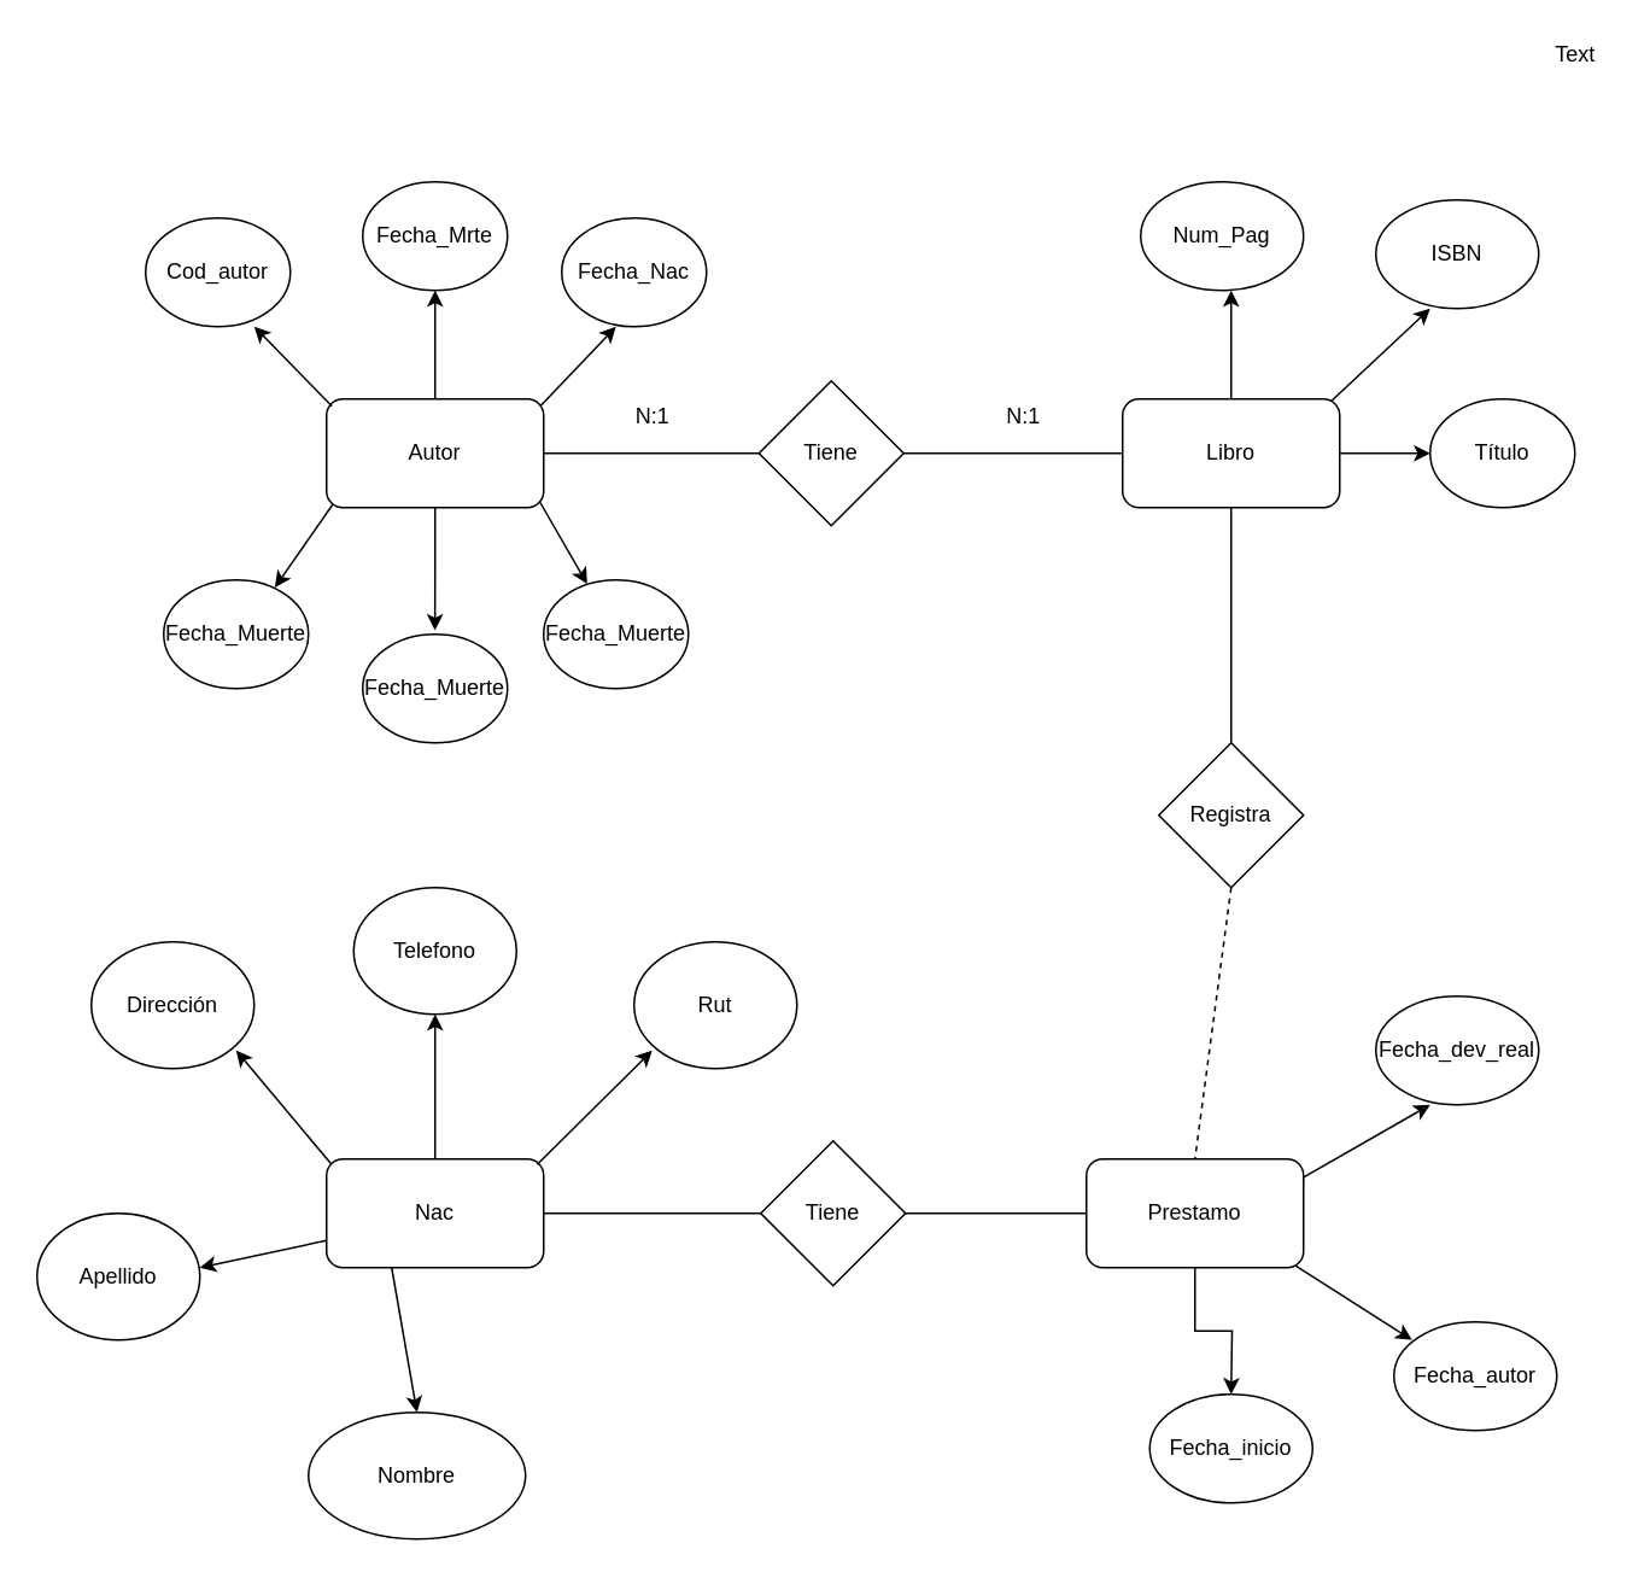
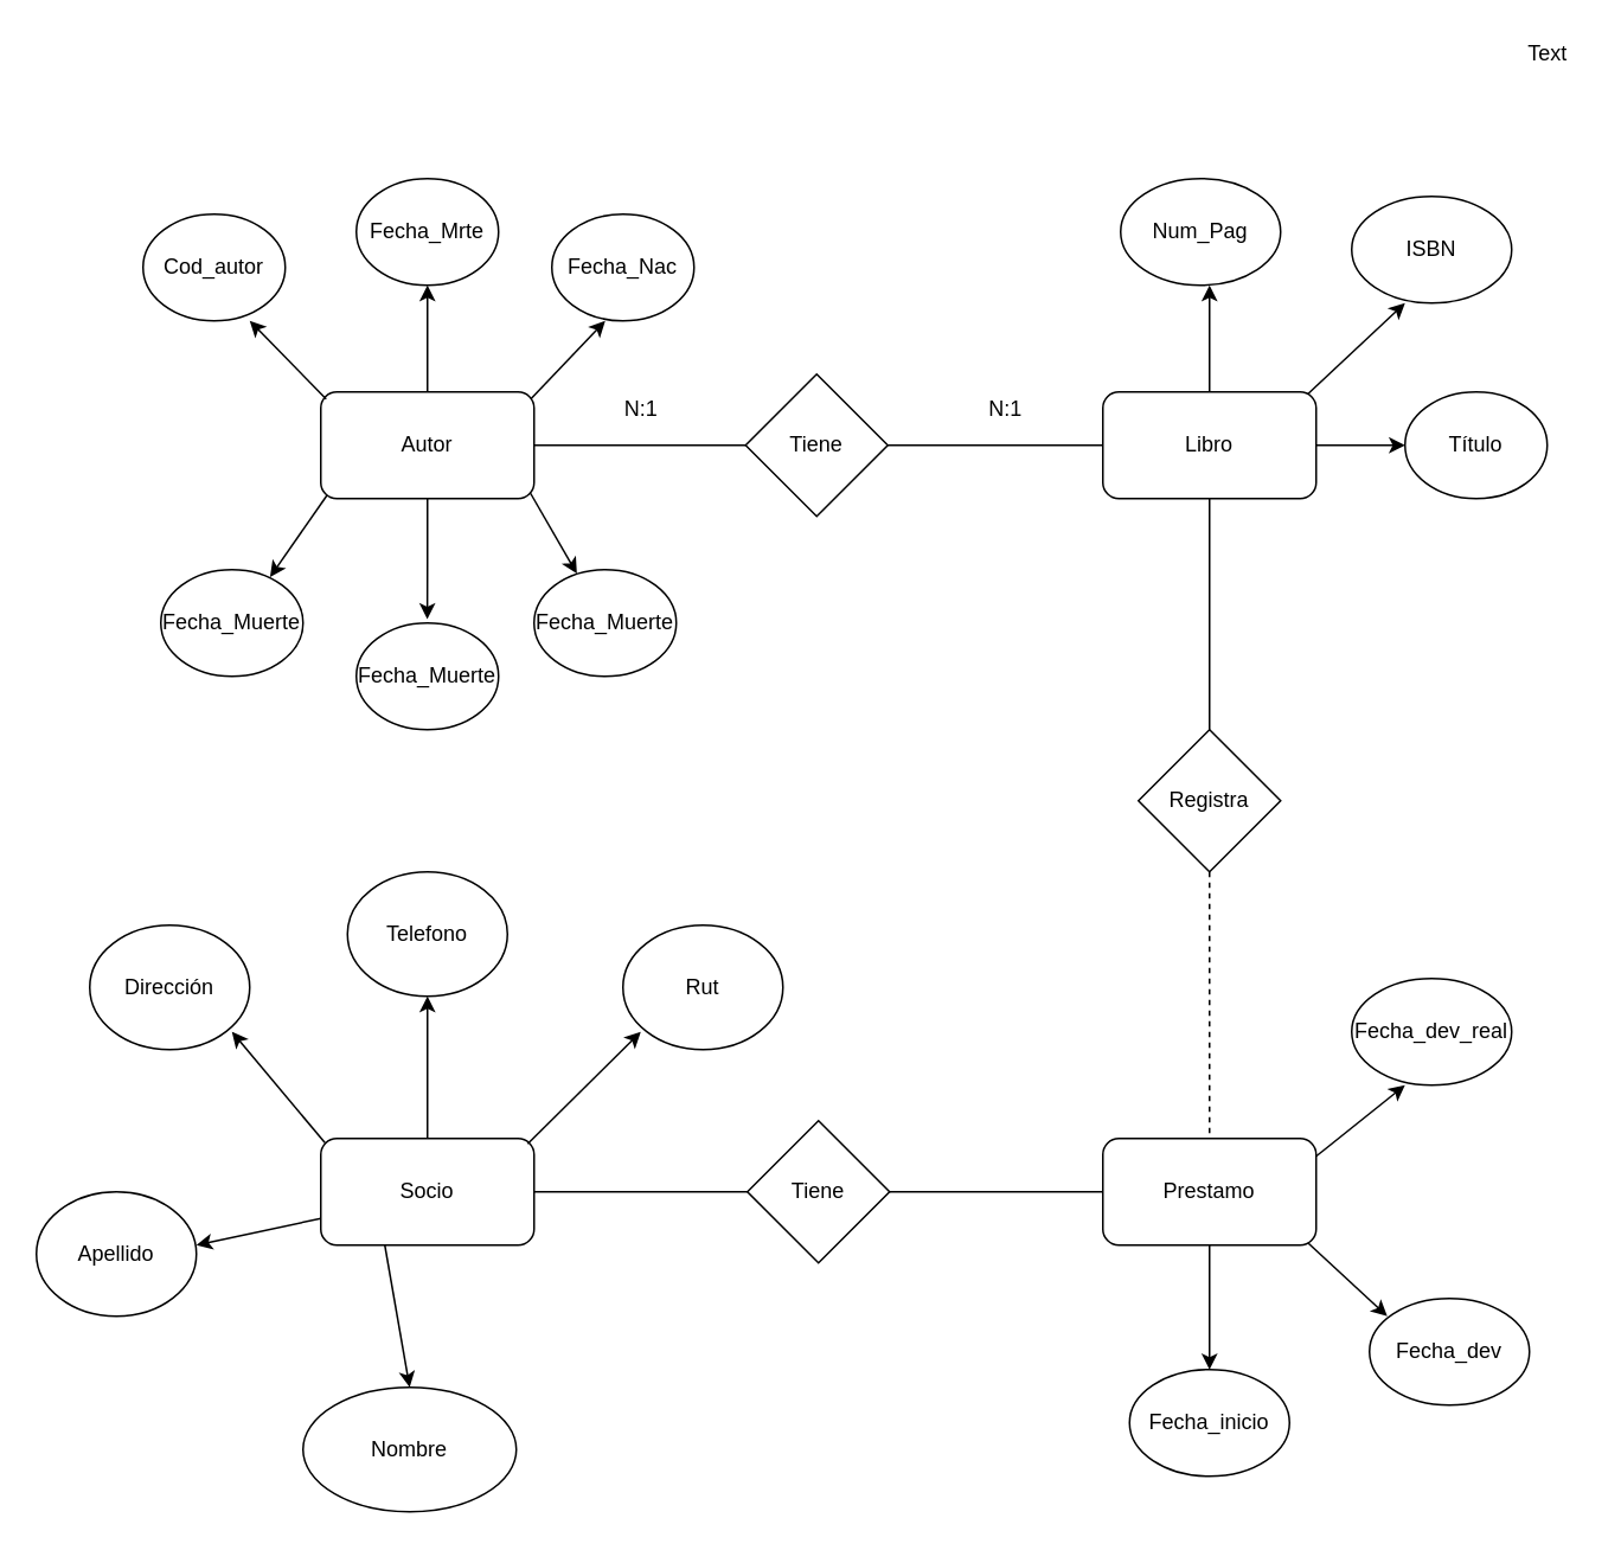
  <mxCell id="0" />
  <mxCell id="1" parent="0" />
  <mxCell id="2" value="Autor" style="rounded=1;whiteSpace=wrap;html=1;" vertex="1" parent="1"><mxGeometry x="180" y="220" width="120" height="60" as="geometry" /></mxCell>
- <mxCell id="3" value="Nac" style="rounded=1;whiteSpace=wrap;html=1;" vertex="1" parent="1"><mxGeometry x="180" y="640" width="120" height="60" as="geometry" /></mxCell>
+ <mxCell id="3" value="Socio" style="rounded=1;whiteSpace=wrap;html=1;" vertex="1" parent="1"><mxGeometry x="180" y="640" width="120" height="60" as="geometry" /></mxCell>
  <mxCell id="4" style="edgeStyle=orthogonalEdgeStyle;rounded=0;orthogonalLoop=1;jettySize=auto;html=1;" edge="1" parent="1" source="6"><mxGeometry relative="1" as="geometry"><mxPoint x="680" y="160" as="targetPoint" /></mxGeometry></mxCell>
  <mxCell id="5" style="edgeStyle=orthogonalEdgeStyle;rounded=0;orthogonalLoop=1;jettySize=auto;html=1;exitX=1;exitY=0.5;exitDx=0;exitDy=0;" edge="1" parent="1" source="6"><mxGeometry relative="1" as="geometry"><mxPoint x="790" y="250" as="targetPoint" /></mxGeometry></mxCell>
  <mxCell id="6" value="Libro" style="rounded=1;whiteSpace=wrap;html=1;" vertex="1" parent="1"><mxGeometry x="620" y="220" width="120" height="60" as="geometry" /></mxCell>
  <mxCell id="7" style="edgeStyle=orthogonalEdgeStyle;rounded=0;orthogonalLoop=1;jettySize=auto;html=1;exitX=0.5;exitY=1;exitDx=0;exitDy=0;" edge="1" parent="1" source="8"><mxGeometry relative="1" as="geometry"><mxPoint x="680" y="770" as="targetPoint" /></mxGeometry></mxCell>
- <mxCell id="8" value="Prestamo" style="rounded=1;whiteSpace=wrap;html=1;" vertex="1" parent="1"><mxGeometry x="600" y="640" width="120" height="60" as="geometry" /></mxCell>
+ <mxCell id="8" value="Prestamo" style="rounded=1;whiteSpace=wrap;html=1;" vertex="1" parent="1"><mxGeometry x="620" y="640" width="120" height="60" as="geometry" /></mxCell>
  <mxCell id="9" value="Registra" style="rhombus;whiteSpace=wrap;html=1;" vertex="1" parent="1"><mxGeometry x="640" y="410" width="80" height="80" as="geometry" /></mxCell>
  <mxCell id="10" value="Tiene" style="rhombus;whiteSpace=wrap;html=1;" vertex="1" parent="1"><mxGeometry x="420" y="630" width="80" height="80" as="geometry" /></mxCell>
  <mxCell id="11" value="Tiene" style="rhombus;whiteSpace=wrap;html=1;" vertex="1" parent="1"><mxGeometry x="419" y="210" width="80" height="80" as="geometry" /></mxCell>
  <mxCell id="12" value="" style="endArrow=none;html=1;entryX=0.5;entryY=0;entryDx=0;entryDy=0;exitX=0.5;exitY=1;exitDx=0;exitDy=0;dashed=1;" edge="1" parent="1" source="9" target="8"><mxGeometry width="50" height="50" relative="1" as="geometry"><mxPoint x="410" y="420" as="sourcePoint" /><mxPoint x="460" y="370" as="targetPoint" /></mxGeometry></mxCell>
  <mxCell id="13" value="" style="endArrow=none;html=1;entryX=0.5;entryY=1;entryDx=0;entryDy=0;exitX=0.5;exitY=0;exitDx=0;exitDy=0;" edge="1" parent="1" source="9" target="6"><mxGeometry width="50" height="50" relative="1" as="geometry"><mxPoint x="690" y="500" as="sourcePoint" /><mxPoint x="690" y="650" as="targetPoint" /></mxGeometry></mxCell>
  <mxCell id="14" value="" style="endArrow=none;html=1;entryX=1;entryY=0.5;entryDx=0;entryDy=0;exitX=0;exitY=0.5;exitDx=0;exitDy=0;" edge="1" parent="1" source="8" target="10"><mxGeometry width="50" height="50" relative="1" as="geometry"><mxPoint x="700" y="510" as="sourcePoint" /><mxPoint x="700" y="660" as="targetPoint" /></mxGeometry></mxCell>
  <mxCell id="15" value="" style="endArrow=none;html=1;" edge="1" parent="1" source="3"><mxGeometry width="50" height="50" relative="1" as="geometry"><mxPoint x="710" y="520" as="sourcePoint" /><mxPoint x="420" y="670" as="targetPoint" /></mxGeometry></mxCell>
  <mxCell id="16" value="" style="endArrow=none;html=1;exitX=1;exitY=0.5;exitDx=0;exitDy=0;entryX=0;entryY=0.5;entryDx=0;entryDy=0;" edge="1" parent="1" source="2" target="11"><mxGeometry width="50" height="50" relative="1" as="geometry"><mxPoint x="309" y="612" as="sourcePoint" /><mxPoint x="429" y="612" as="targetPoint" /><Array as="points" /></mxGeometry></mxCell>
  <mxCell id="17" value="" style="endArrow=none;html=1;entryX=0;entryY=0.5;entryDx=0;entryDy=0;exitX=1;exitY=0.5;exitDx=0;exitDy=0;" edge="1" parent="1" source="11" target="6"><mxGeometry width="50" height="50" relative="1" as="geometry"><mxPoint x="320" y="690" as="sourcePoint" /><mxPoint x="440" y="690" as="targetPoint" /></mxGeometry></mxCell>
  <mxCell id="18" value="" style="endArrow=classic;html=1;" edge="1" parent="1"><mxGeometry width="50" height="50" relative="1" as="geometry"><mxPoint x="183" y="224" as="sourcePoint" /><mxPoint x="140" y="180" as="targetPoint" /></mxGeometry></mxCell>
  <mxCell id="19" value="" style="endArrow=classic;html=1;exitX=0.987;exitY=0.06;exitDx=0;exitDy=0;exitPerimeter=0;" edge="1" parent="1" source="2"><mxGeometry width="50" height="50" relative="1" as="geometry"><mxPoint x="195" y="220" as="sourcePoint" /><mxPoint x="340" y="180" as="targetPoint" /><Array as="points" /></mxGeometry></mxCell>
  <mxCell id="20" value="" style="endArrow=classic;html=1;exitX=0.5;exitY=0;exitDx=0;exitDy=0;" edge="1" parent="1" source="2"><mxGeometry width="50" height="50" relative="1" as="geometry"><mxPoint x="193" y="234" as="sourcePoint" /><mxPoint x="240" y="160" as="targetPoint" /></mxGeometry></mxCell>
  <mxCell id="21" value="Cod_autor" style="ellipse;whiteSpace=wrap;html=1;" vertex="1" parent="1"><mxGeometry x="80" y="120" width="80" height="60" as="geometry" /></mxCell>
  <mxCell id="22" value="Fecha_Mrte" style="ellipse;whiteSpace=wrap;html=1;" vertex="1" parent="1"><mxGeometry x="200" y="100" width="80" height="60" as="geometry" /></mxCell>
  <mxCell id="23" value="Fecha_Nac" style="ellipse;whiteSpace=wrap;html=1;" vertex="1" parent="1"><mxGeometry x="310" y="120" width="80" height="60" as="geometry" /></mxCell>
  <mxCell id="24" value="Fecha_Muerte" style="ellipse;whiteSpace=wrap;html=1;" vertex="1" parent="1"><mxGeometry x="90" y="320" width="80" height="60" as="geometry" /></mxCell>
  <mxCell id="25" value="" style="edgeStyle=orthogonalEdgeStyle;rounded=0;orthogonalLoop=1;jettySize=auto;html=1;entryX=0.499;entryY=-0.036;entryDx=0;entryDy=0;entryPerimeter=0;exitX=0.5;exitY=1;exitDx=0;exitDy=0;" edge="1" parent="1" source="2" target="26"><mxGeometry relative="1" as="geometry"><mxPoint x="240" y="330" as="sourcePoint" /></mxGeometry></mxCell>
  <mxCell id="26" value="Fecha_Muerte" style="ellipse;whiteSpace=wrap;html=1;" vertex="1" parent="1"><mxGeometry x="200" y="350" width="80" height="60" as="geometry" /></mxCell>
  <mxCell id="27" value="Fecha_Muerte" style="ellipse;whiteSpace=wrap;html=1;" vertex="1" parent="1"><mxGeometry x="300" y="320" width="80" height="60" as="geometry" /></mxCell>
  <mxCell id="28" value="" style="endArrow=classic;html=1;entryX=0.768;entryY=0.069;entryDx=0;entryDy=0;entryPerimeter=0;exitX=0.029;exitY=0.969;exitDx=0;exitDy=0;exitPerimeter=0;" edge="1" parent="1" source="2" target="24"><mxGeometry width="50" height="50" relative="1" as="geometry"><mxPoint x="180" y="280" as="sourcePoint" /><mxPoint x="210" y="250" as="targetPoint" /></mxGeometry></mxCell>
  <mxCell id="29" value="" style="endArrow=classic;html=1;exitX=0.983;exitY=0.95;exitDx=0;exitDy=0;exitPerimeter=0;entryX=0.301;entryY=0.038;entryDx=0;entryDy=0;entryPerimeter=0;" edge="1" parent="1" source="2" target="27"><mxGeometry width="50" height="50" relative="1" as="geometry"><mxPoint x="220" y="360" as="sourcePoint" /><mxPoint x="270" y="310" as="targetPoint" /></mxGeometry></mxCell>
  <mxCell id="30" value="" style="endArrow=classic;html=1;exitX=0.97;exitY=0.05;exitDx=0;exitDy=0;exitPerimeter=0;" edge="1" parent="1" source="3"><mxGeometry width="50" height="50" relative="1" as="geometry"><mxPoint x="300" y="640" as="sourcePoint" /><mxPoint x="360" y="580" as="targetPoint" /></mxGeometry></mxCell>
  <mxCell id="31" value="" style="endArrow=classic;html=1;exitX=0.5;exitY=0;exitDx=0;exitDy=0;" edge="1" parent="1" source="3"><mxGeometry width="50" height="50" relative="1" as="geometry"><mxPoint x="240" y="600" as="sourcePoint" /><mxPoint x="240" y="560" as="targetPoint" /></mxGeometry></mxCell>
  <mxCell id="32" value="" style="endArrow=classic;html=1;exitX=0.019;exitY=0.039;exitDx=0;exitDy=0;exitPerimeter=0;" edge="1" parent="1" source="3"><mxGeometry width="50" height="50" relative="1" as="geometry"><mxPoint x="230" y="610" as="sourcePoint" /><mxPoint x="130" y="580" as="targetPoint" /></mxGeometry></mxCell>
  <mxCell id="33" value="" style="endArrow=classic;html=1;exitX=0;exitY=0.75;exitDx=0;exitDy=0;" edge="1" parent="1" source="3"><mxGeometry width="50" height="50" relative="1" as="geometry"><mxPoint x="192.28" y="652.34" as="sourcePoint" /><mxPoint x="110" y="700" as="targetPoint" /></mxGeometry></mxCell>
  <mxCell id="34" value="" style="endArrow=classic;html=1;entryX=0.5;entryY=0;entryDx=0;entryDy=0;" edge="1" parent="1" target="35"><mxGeometry width="50" height="50" relative="1" as="geometry"><mxPoint x="216" y="700" as="sourcePoint" /><mxPoint x="210" y="780" as="targetPoint" /></mxGeometry></mxCell>
  <mxCell id="35" value="Nombre" style="ellipse;whiteSpace=wrap;html=1;" vertex="1" parent="1"><mxGeometry x="170" y="780" width="120" height="70" as="geometry" /></mxCell>
  <mxCell id="36" value="Apellido" style="ellipse;whiteSpace=wrap;html=1;" vertex="1" parent="1"><mxGeometry y="670" width="90" height="70" as="geometry" x="20" /></mxCell>
  <mxCell id="37" value="Dirección" style="ellipse;whiteSpace=wrap;html=1;" vertex="1" parent="1"><mxGeometry x="50" y="520" width="90" height="70" as="geometry" /></mxCell>
  <mxCell id="38" value="Telefono" style="ellipse;whiteSpace=wrap;html=1;" vertex="1" parent="1"><mxGeometry x="195" y="490" width="90" height="70" as="geometry" /></mxCell>
  <mxCell id="39" value="Rut" style="ellipse;whiteSpace=wrap;html=1;" vertex="1" parent="1"><mxGeometry x="350" y="520" width="90" height="70" as="geometry" /></mxCell>
  <mxCell id="40" value="" style="endArrow=classic;html=1;exitX=1;exitY=0.167;exitDx=0;exitDy=0;exitPerimeter=0;" edge="1" parent="1" source="8"><mxGeometry width="50" height="50" relative="1" as="geometry"><mxPoint x="740" y="640" as="sourcePoint" /><mxPoint x="790" y="610" as="targetPoint" /></mxGeometry></mxCell>
  <mxCell id="41" value="" style="endArrow=classic;html=1;exitX=0.961;exitY=0.978;exitDx=0;exitDy=0;exitPerimeter=0;" edge="1" parent="1" source="8"><mxGeometry width="50" height="50" relative="1" as="geometry"><mxPoint x="520" y="700" as="sourcePoint" /><mxPoint x="780" y="740" as="targetPoint" /></mxGeometry></mxCell>
  <mxCell id="42" value="" style="endArrow=classic;html=1;exitX=0.961;exitY=0.019;exitDx=0;exitDy=0;exitPerimeter=0;" edge="1" parent="1" source="6"><mxGeometry width="50" height="50" relative="1" as="geometry"><mxPoint x="650" y="180" as="sourcePoint" /><mxPoint x="790" y="170" as="targetPoint" /></mxGeometry></mxCell>
  <mxCell id="43" value="Num_Pag" style="ellipse;whiteSpace=wrap;html=1;" vertex="1" parent="1"><mxGeometry x="630" y="100" width="90" height="60" as="geometry" /></mxCell>
  <mxCell id="44" value="ISBN" style="ellipse;whiteSpace=wrap;html=1;" vertex="1" parent="1"><mxGeometry x="760" y="110" width="90" height="60" as="geometry" /></mxCell>
  <mxCell id="45" value="Título" style="ellipse;whiteSpace=wrap;html=1;" vertex="1" parent="1"><mxGeometry x="790" y="220" width="80" height="60" as="geometry" /></mxCell>
  <mxCell id="46" value="Text" style="text;html=1;align=center;verticalAlign=middle;resizable=0;points=[];autosize=1;strokeColor=none;" vertex="1" parent="1"><mxGeometry x="850" width="40" height="20" as="geometry" y="20" /></mxCell>
- <mxCell id="47" value="Fecha_autor" style="ellipse;whiteSpace=wrap;html=1;" vertex="1" parent="1"><mxGeometry x="770" y="730" width="90" height="60" as="geometry" /></mxCell>
+ <mxCell id="47" value="Fecha_dev" style="ellipse;whiteSpace=wrap;html=1;" vertex="1" parent="1"><mxGeometry x="770" y="730" width="90" height="60" as="geometry" /></mxCell>
  <mxCell id="48" value="Fecha_dev_real" style="ellipse;whiteSpace=wrap;html=1;" vertex="1" parent="1"><mxGeometry x="760" y="550" width="90" height="60" as="geometry" /></mxCell>
  <mxCell id="49" value="Fecha_inicio" style="ellipse;whiteSpace=wrap;html=1;" vertex="1" parent="1"><mxGeometry x="635" y="770" width="90" height="60" as="geometry" /></mxCell>
  <mxCell id="50" value="N:1" style="text;html=1;align=center;verticalAlign=middle;resizable=0;points=[];autosize=1;strokeColor=none;" vertex="1" parent="1"><mxGeometry x="345" y="220" width="30" height="20" as="geometry" /></mxCell>
  <mxCell id="51" value="N:1" style="text;html=1;align=center;verticalAlign=middle;resizable=0;points=[];autosize=1;strokeColor=none;" vertex="1" parent="1"><mxGeometry x="550" y="220" width="30" height="20" as="geometry" /></mxCell>
